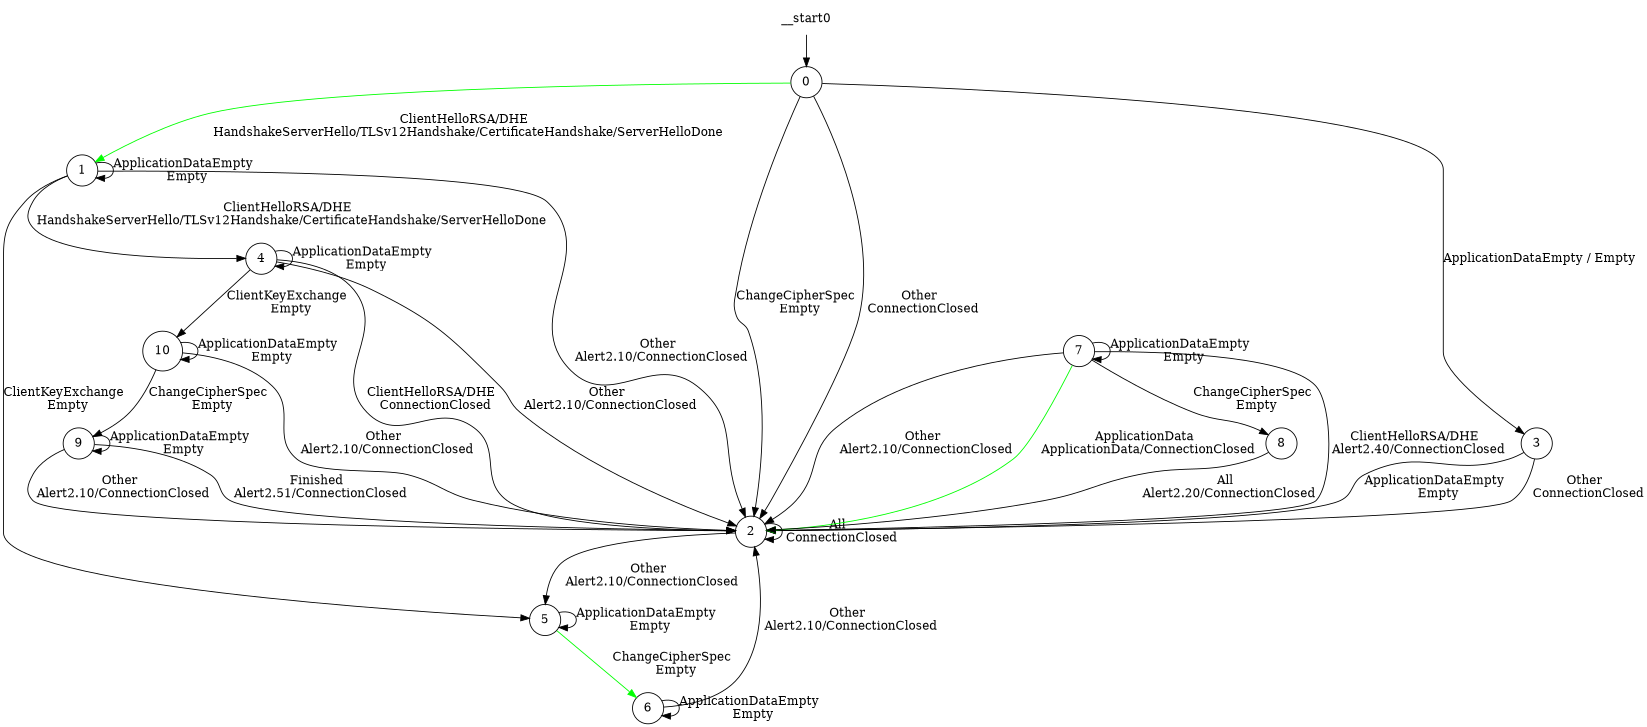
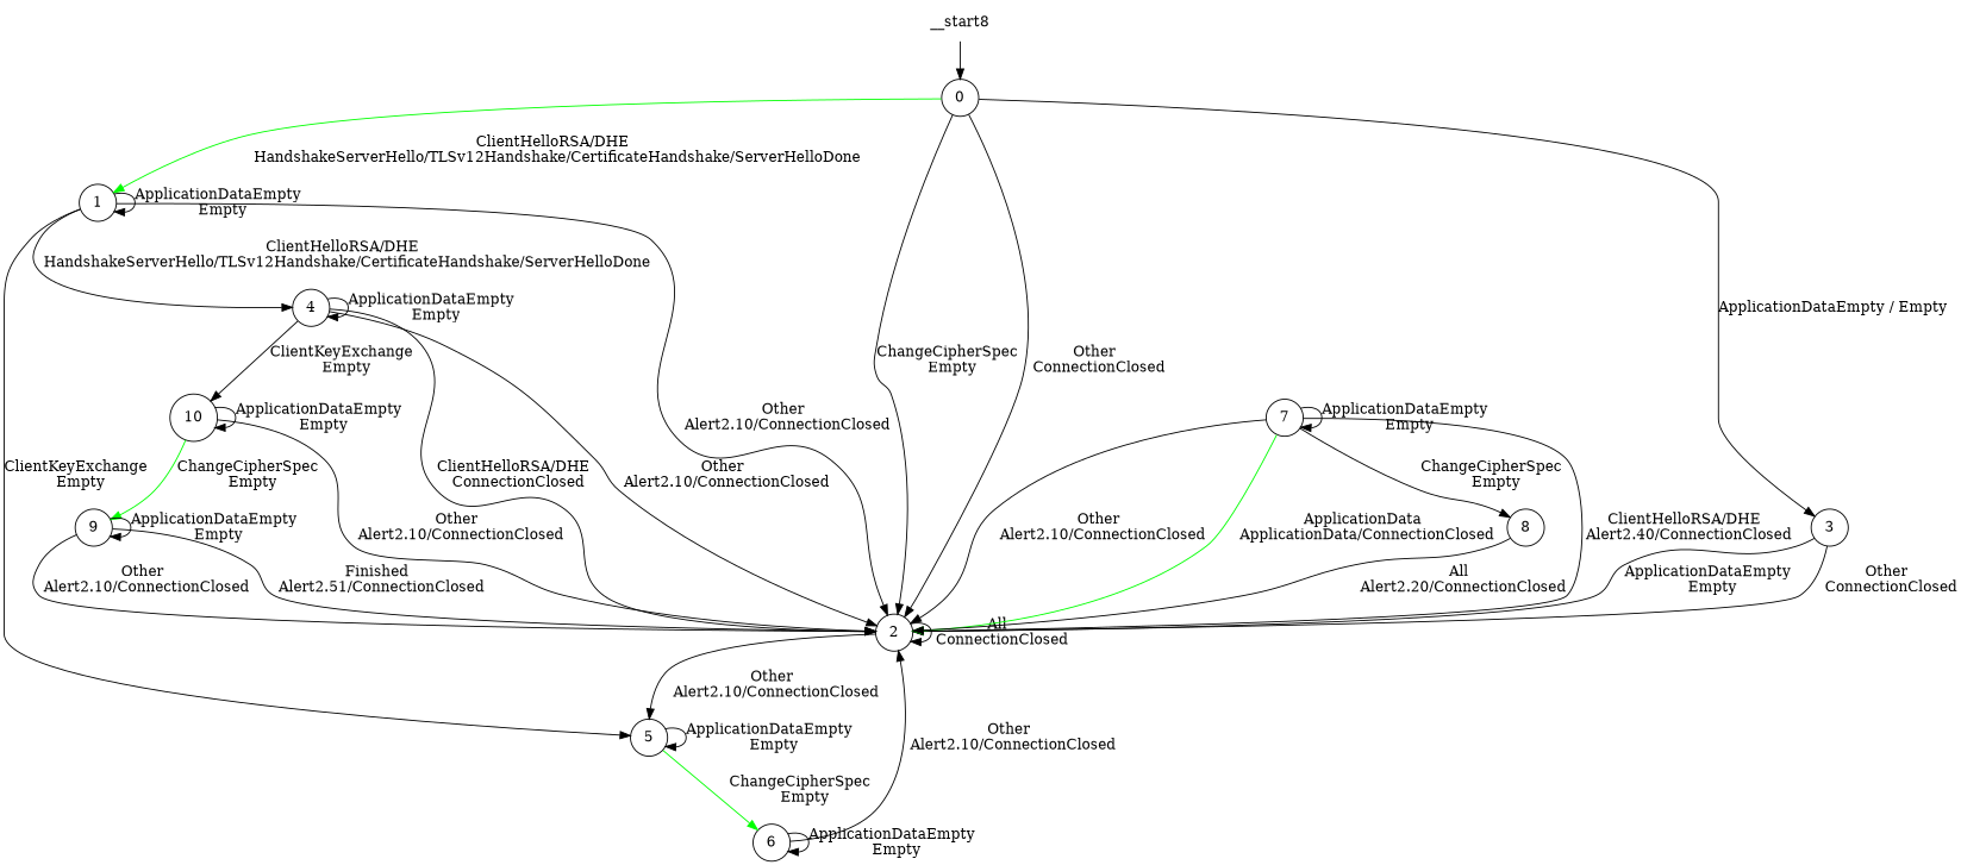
  digraph {
    node [shape=circle]
-   __start0 [shape=none]
+   __start0 [shape=none label=__start8]
    n2 [label=0]
    n3 [label=1]
    n4 [label=2]
    n5 [label=3]
    n6 [label=4]
    n7 [label=5]
    n8 [label=10]
    n9 [label=6]
    n10 [label=9]
    n11 [label=7]
    n12 [label=8]
    __start0 -> n2
    n2 -> n3 [color=green label="ClientHelloRSA/DHE \n HandshakeServerHello/TLSv12Handshake/CertificateHandshake/ServerHelloDone"]
    n2 -> n4 [label="ChangeCipherSpec \n Empty"]
    n2 -> n4 [label="Other \n ConnectionClosed"]
    n2 -> n5 [label="ApplicationDataEmpty / Empty"]
    n3 -> n3 [label="ApplicationDataEmpty \n Empty"]
    n3 -> n4 [label="Other \n Alert2.10/ConnectionClosed"]
    n3 -> n6 [label="ClientHelloRSA/DHE \n HandshakeServerHello/TLSv12Handshake/CertificateHandshake/ServerHelloDone"]
    n3 -> n7 [color=black label="ClientKeyExchange \n Empty"]
    n4 -> n4 [label="All \n ConnectionClosed"]
    n4 -> n7 [label="Other \n Alert2.10/ConnectionClosed"]
    n5 -> n4 [label="Other \n ConnectionClosed"]
    n5 -> n4 [label="ApplicationDataEmpty \n Empty"]
    n6 -> n4 [label="ClientHelloRSA/DHE \n ConnectionClosed"]
    n6 -> n4 [label="Other \n Alert2.10/ConnectionClosed"]
    n6 -> n6 [label="ApplicationDataEmpty \n Empty"]
    n6 -> n8 [label="ClientKeyExchange \n Empty"]
    n7 -> n7 [label="ApplicationDataEmpty \n Empty"]
    n7 -> n9 [color=green label="ChangeCipherSpec \n Empty"]
    n8 -> n4 [label="Other \n Alert2.10/ConnectionClosed"]
    n8 -> n8 [label="ApplicationDataEmpty \n Empty"]
-   n8 -> n10 [label="ChangeCipherSpec \n Empty"]
+   n8 -> n10 [label="ChangeCipherSpec \n Empty" color=green]
    n9 -> n4 [label="Other \n Alert2.10/ConnectionClosed"]
    n9 -> n9 [label="ApplicationDataEmpty \n Empty"]
    n10 -> n4 [label="Other \n Alert2.10/ConnectionClosed"]
    n10 -> n4 [label="Finished \n Alert2.51/ConnectionClosed"]
    n10 -> n10 [label="ApplicationDataEmpty \n Empty"]
    n11 -> n4 [label="ClientHelloRSA/DHE \n Alert2.40/ConnectionClosed"]
    n11 -> n4 [label="Other \n Alert2.10/ConnectionClosed"]
    n11 -> n4 [color=green label="ApplicationData \n ApplicationData/ConnectionClosed"]
    n11 -> n11 [label="ApplicationDataEmpty \n Empty"]
    n11 -> n12 [label="ChangeCipherSpec \n Empty"]
    n12 -> n4 [label="All \n Alert2.20/ConnectionClosed"]
  }
